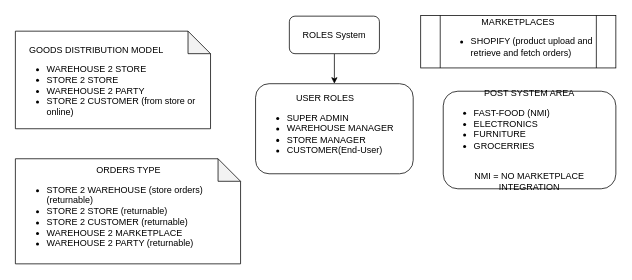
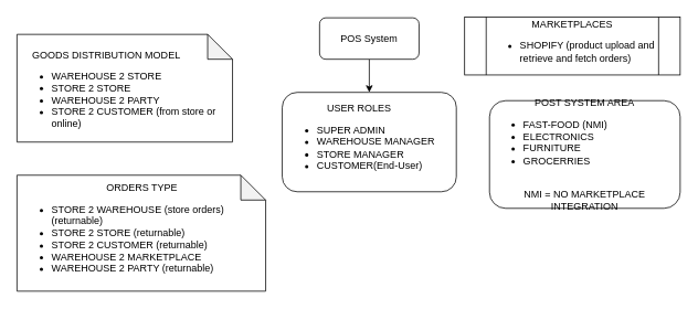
  <mxCell id="0" />
  <mxCell id="1" parent="0" />
  <mxCell id="2" value="" style="edgeStyle=orthogonalEdgeStyle;rounded=0;orthogonalLoop=1;jettySize=auto;html=1;" edge="1" parent="1" source="3" target="4"><mxGeometry relative="1" as="geometry" /></mxCell>
- <mxCell id="3" value="ROLES System" style="rounded=1;whiteSpace=wrap;html=1;" vertex="1" parent="1"><mxGeometry x="385" y="21" width="120" height="50" as="geometry" /></mxCell>
+ <mxCell id="3" value="POS System" style="rounded=1;whiteSpace=wrap;html=1;" vertex="1" parent="1"><mxGeometry x="385" y="21" width="120" height="50" as="geometry" /></mxCell>
  <mxCell id="4" value="&lt;div style=&quot;text-align: center;&quot;&gt;&lt;span style=&quot;background-color: initial;&quot;&gt;USER ROLES&lt;/span&gt;&lt;/div&gt;&lt;div&gt;&lt;ul&gt;&lt;li style=&quot;&quot;&gt;&lt;span style=&quot;background-color: initial;&quot;&gt;SUPER ADMIN&lt;/span&gt;&lt;/li&gt;&lt;li style=&quot;&quot;&gt;&lt;span style=&quot;background-color: initial;&quot;&gt;WAREHOUSE MANAGER&lt;/span&gt;&lt;/li&gt;&lt;li style=&quot;&quot;&gt;&lt;span style=&quot;background-color: initial;&quot;&gt;STORE MANAGER&lt;/span&gt;&lt;/li&gt;&lt;li style=&quot;&quot;&gt;&lt;span style=&quot;background-color: initial;&quot;&gt;CUSTOMER(End-User)&lt;/span&gt;&lt;/li&gt;&lt;/ul&gt;&lt;/div&gt;" style="rounded=1;whiteSpace=wrap;html=1;align=left;" vertex="1" parent="1"><mxGeometry x="340" y="111" width="210" height="120" as="geometry" /></mxCell>
  <mxCell id="5" style="edgeStyle=orthogonalEdgeStyle;rounded=0;orthogonalLoop=1;jettySize=auto;html=1;exitX=0.5;exitY=1;exitDx=0;exitDy=0;" edge="1" parent="1" source="4" target="4"><mxGeometry relative="1" as="geometry" /></mxCell>
  <mxCell id="6" value="&lt;div&gt;&lt;br&gt;&lt;/div&gt;&lt;div&gt;&amp;nbsp; &amp;nbsp; &amp;nbsp;GOODS DISTRIBUTION MODEL&lt;/div&gt;&lt;ul&gt;&lt;li&gt;WAREHOUSE 2 STORE&lt;/li&gt;&lt;li&gt;STORE 2 STORE&lt;/li&gt;&lt;li&gt;WAREHOUSE 2 PARTY&lt;/li&gt;&lt;li&gt;STORE 2 CUSTOMER (from store or online)&lt;/li&gt;&lt;/ul&gt;" style="shape=note;whiteSpace=wrap;html=1;backgroundOutline=1;darkOpacity=0.05;align=left;" vertex="1" parent="1"><mxGeometry x="20" y="41" width="260" height="130" as="geometry" /></mxCell>
  <mxCell id="7" value="&lt;div style=&quot;text-align: center;&quot;&gt;&lt;span style=&quot;background-color: initial;&quot;&gt;ORDERS TYPE&lt;/span&gt;&lt;/div&gt;&lt;div style=&quot;&quot;&gt;&lt;ul&gt;&lt;li style=&quot;&quot;&gt;STORE 2 WAREHOUSE (store orders) (returnable)&lt;/li&gt;&lt;li style=&quot;&quot;&gt;STORE 2 STORE (returnable)&lt;/li&gt;&lt;li style=&quot;&quot;&gt;STORE 2 CUSTOMER (returnable)&lt;/li&gt;&lt;li style=&quot;&quot;&gt;WAREHOUSE 2 MARKETPLACE&lt;/li&gt;&lt;li style=&quot;&quot;&gt;WAREHOUSE 2 PARTY (returnable)&lt;/li&gt;&lt;/ul&gt;&lt;/div&gt;" style="shape=note;whiteSpace=wrap;html=1;backgroundOutline=1;darkOpacity=0.05;align=left;" vertex="1" parent="1"><mxGeometry x="20" y="211" width="300" height="140" as="geometry" /></mxCell>
  <mxCell id="8" value="&lt;div style=&quot;&quot;&gt;&lt;span style=&quot;background-color: initial;&quot;&gt;MARKETPLACES&lt;br&gt;&lt;div style=&quot;text-align: left;&quot;&gt;&lt;ul&gt;&lt;li&gt;&lt;span style=&quot;background-color: initial;&quot;&gt;SHOPIFY (product upload and retrieve and fetch orders)&lt;/span&gt;&lt;/li&gt;&lt;/ul&gt;&lt;/div&gt;&lt;/span&gt;&lt;/div&gt;" style="shape=process;whiteSpace=wrap;html=1;backgroundOutline=1;align=center;" vertex="1" parent="1"><mxGeometry x="560" y="20" width="260" height="70" as="geometry" /></mxCell>
  <mxCell id="9" value="POST SYSTEM AREA&lt;br&gt;&lt;ul&gt;&lt;li style=&quot;text-align: left;&quot;&gt;&lt;span style=&quot;background-color: initial;&quot;&gt;FAST-FOOD (NMI)&lt;/span&gt;&lt;/li&gt;&lt;li style=&quot;text-align: left;&quot;&gt;&lt;span style=&quot;background-color: initial;&quot;&gt;ELECTRONICS&lt;/span&gt;&lt;/li&gt;&lt;li style=&quot;text-align: left;&quot;&gt;&lt;span style=&quot;background-color: initial;&quot;&gt;FURNITURE&lt;/span&gt;&lt;/li&gt;&lt;li style=&quot;text-align: left;&quot;&gt;&lt;span style=&quot;background-color: initial;&quot;&gt;GROCERRIES&lt;/span&gt;&lt;/li&gt;&lt;/ul&gt;&lt;div style=&quot;text-align: left;&quot;&gt;&lt;br&gt;&lt;/div&gt;&lt;div style=&quot;&quot;&gt;NMI = NO MARKETPLACE INTEGRATION&lt;br&gt;&lt;/div&gt;" style="rounded=1;whiteSpace=wrap;html=1;align=center;" vertex="1" parent="1"><mxGeometry x="590" y="121" width="230" height="130" as="geometry" /></mxCell>
